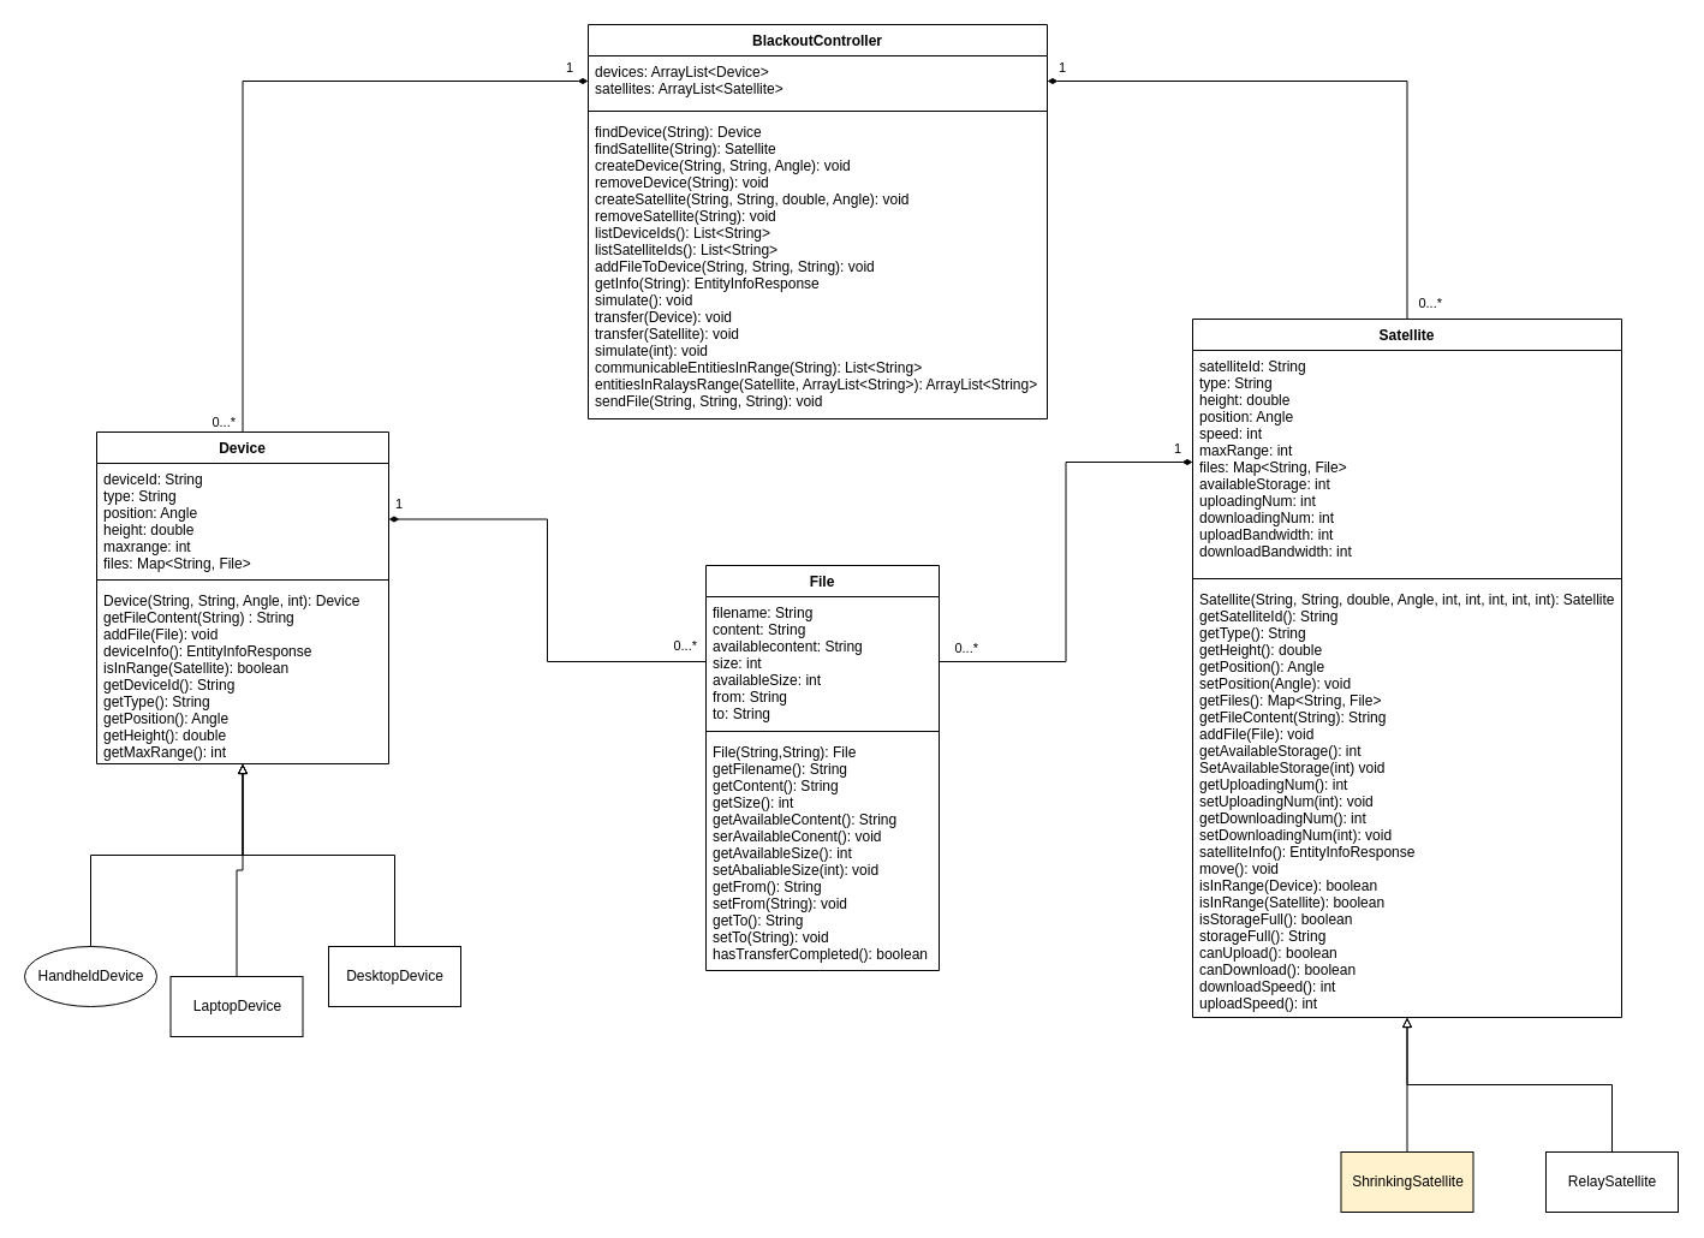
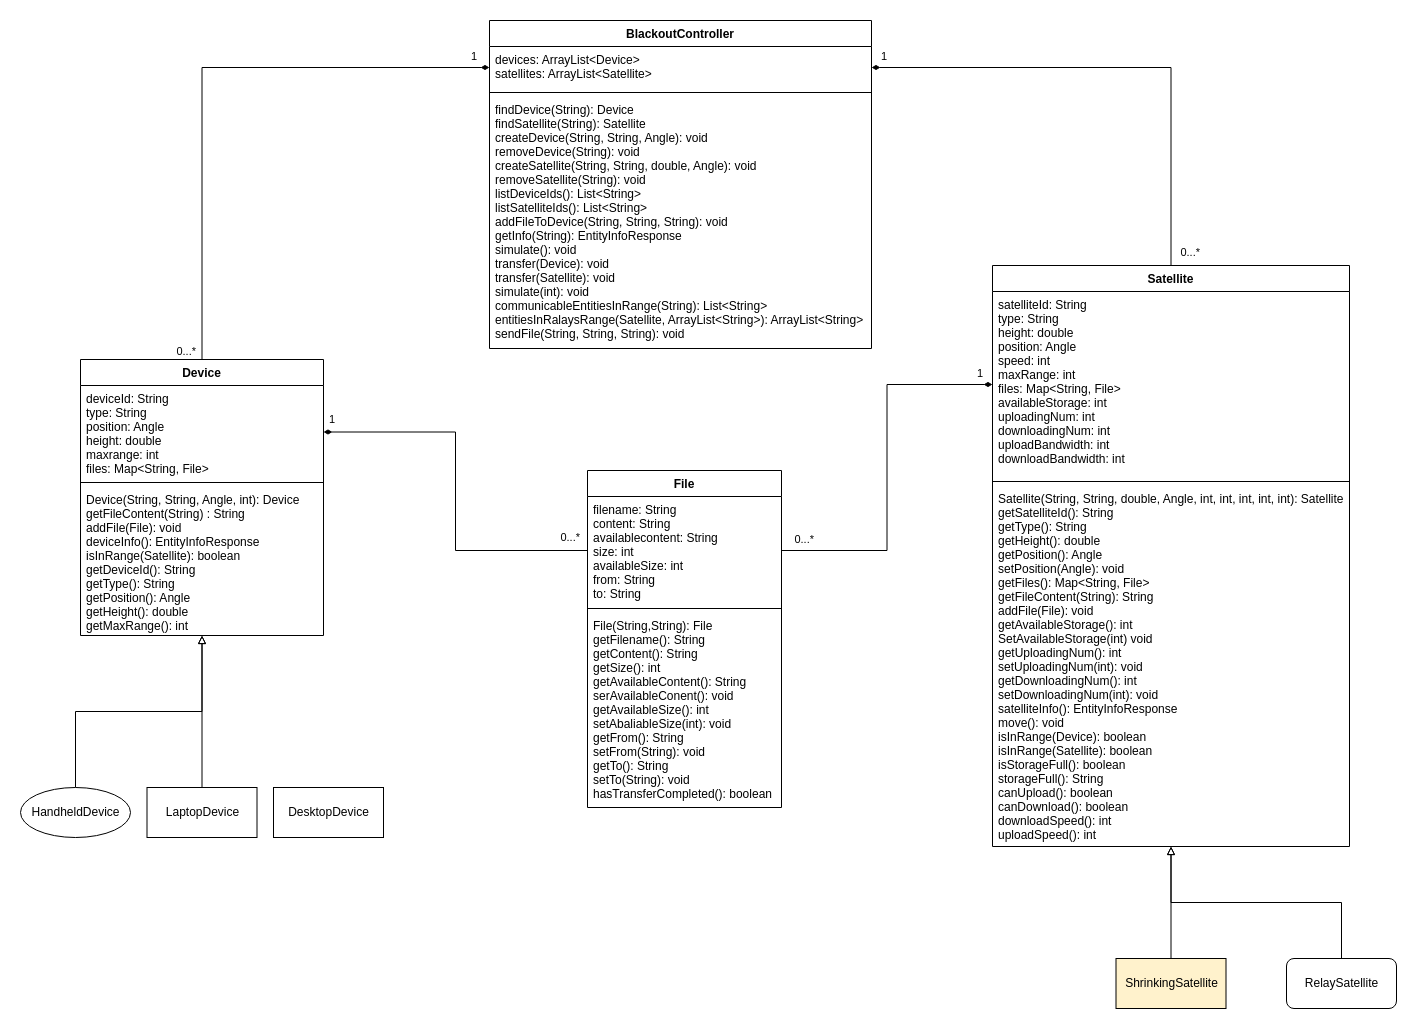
  <mxCell id="0" />
  <mxCell id="1" parent="0" />
  <mxCell id="2" style="edgeStyle=orthogonalEdgeStyle;rounded=0;orthogonalLoop=1;jettySize=auto;html=1;entryX=0;entryY=0.5;entryDx=0;entryDy=0;endArrow=diamondThin;endFill=1;" parent="1" source="3" target="33" edge="1"><mxGeometry relative="1" as="geometry" /></mxCell>
  <mxCell id="3" value="Device" style="swimlane;fontStyle=1;align=center;verticalAlign=top;childLayout=stackLayout;horizontal=1;startSize=26;horizontalStack=0;resizeParent=1;resizeParentMax=0;resizeLast=0;collapsible=1;marginBottom=0;fontColor=none;" parent="1" vertex="1"><mxGeometry x="80" y="359" width="243" height="276" as="geometry"><mxRectangle x="252" y="79" width="66" height="26" as="alternateBounds" /></mxGeometry></mxCell>
  <mxCell id="4" value="deviceId: String&#10;type: String&#10;position: Angle&#10;height: double&#10;maxrange: int&#10;files: Map&lt;String, File&gt;" style="text;strokeColor=none;fillColor=none;align=left;verticalAlign=top;spacingLeft=4;spacingRight=4;overflow=hidden;rotatable=0;points=[[0,0.5],[1,0.5]];portConstraint=eastwest;fontColor=none;" parent="3" vertex="1"><mxGeometry y="26" width="243" height="93" as="geometry" /></mxCell>
  <mxCell id="5" value="" style="line;strokeWidth=1;fillColor=none;align=left;verticalAlign=middle;spacingTop=-1;spacingLeft=3;spacingRight=3;rotatable=0;labelPosition=right;points=[];portConstraint=eastwest;fontColor=none;" parent="3" vertex="1"><mxGeometry y="119" width="243" height="8" as="geometry" /></mxCell>
  <mxCell id="6" value="Device(String, String, Angle, int): Device&#10;getFileContent(String) : String&#10;addFile(File): void&#10;deviceInfo(): EntityInfoResponse&#10;isInRange(Satellite): boolean&#10;getDeviceId(): String&#10;getType(): String&#10;getPosition(): Angle&#10;getHeight(): double&#10;getMaxRange(): int" style="text;strokeColor=none;fillColor=none;align=left;verticalAlign=top;spacingLeft=4;spacingRight=4;overflow=hidden;rotatable=0;points=[[0,0.5],[1,0.5]];portConstraint=eastwest;fontColor=none;" parent="3" vertex="1"><mxGeometry y="127" width="243" height="149" as="geometry" /></mxCell>
  <mxCell id="7" style="edgeStyle=orthogonalEdgeStyle;rounded=0;orthogonalLoop=1;jettySize=auto;html=1;fontColor=none;endArrow=block;endFill=0;entryX=0.5;entryY=1;entryDx=0;entryDy=0;" parent="1" source="8" target="3" edge="1"><mxGeometry relative="1" as="geometry"><mxPoint x="280" y="499" as="targetPoint" /></mxGeometry></mxCell>
  <mxCell id="8" value="HandheldDevice" style="ellipse;html=1;fontColor=none;" parent="1" vertex="1"><mxGeometry x="20" y="787" width="110" height="50" as="geometry" /></mxCell>
  <mxCell id="9" style="edgeStyle=orthogonalEdgeStyle;rounded=0;orthogonalLoop=1;jettySize=auto;html=1;entryX=0.5;entryY=1;entryDx=0;entryDy=0;fontColor=none;endArrow=block;endFill=0;" parent="1" source="10" target="3" edge="1"><mxGeometry relative="1" as="geometry" /></mxCell>
- <mxCell id="10" value="LaptopDevice" style="html=1;fontColor=none;" parent="1" vertex="1"><mxGeometry x="141.5" y="812" width="110" height="50" as="geometry" /></mxCell>
- <mxCell id="11" style="edgeStyle=orthogonalEdgeStyle;rounded=0;orthogonalLoop=1;jettySize=auto;html=1;entryX=0.5;entryY=1;entryDx=0;entryDy=0;fontColor=none;endArrow=block;endFill=0;" parent="1" source="12" target="3" edge="1"><mxGeometry relative="1" as="geometry" /></mxCell>
+ <mxCell id="10" value="LaptopDevice" style="html=1;fontColor=none;" parent="1" vertex="1"><mxGeometry x="146.5" y="787" width="110" height="50" as="geometry" /></mxCell>
  <mxCell id="12" value="DesktopDevice" style="html=1;fontColor=none;" parent="1" vertex="1"><mxGeometry x="273" y="787" width="110" height="50" as="geometry" /></mxCell>
  <mxCell id="13" style="edgeStyle=orthogonalEdgeStyle;rounded=0;orthogonalLoop=1;jettySize=auto;html=1;entryX=1;entryY=0.5;entryDx=0;entryDy=0;endArrow=diamondThin;endFill=1;" parent="1" source="14" target="33" edge="1"><mxGeometry relative="1" as="geometry" /></mxCell>
  <mxCell id="14" value="Satellite" style="swimlane;fontStyle=1;align=center;verticalAlign=top;childLayout=stackLayout;horizontal=1;startSize=26;horizontalStack=0;resizeParent=1;resizeParentMax=0;resizeLast=0;collapsible=1;marginBottom=0;fontColor=none;" parent="1" vertex="1"><mxGeometry x="992" y="265" width="357" height="581" as="geometry"><mxRectangle x="840" y="211" width="73" height="26" as="alternateBounds" /></mxGeometry></mxCell>
  <mxCell id="15" value="satelliteId: String&#10;type: String&#10;height: double&#10;position: Angle&#10;speed: int&#10;maxRange: int&#10;files: Map&lt;String, File&gt;&#10;availableStorage: int&#10;uploadingNum: int&#10;downloadingNum: int&#10;uploadBandwidth: int&#10;downloadBandwidth: int" style="text;strokeColor=none;fillColor=none;align=left;verticalAlign=top;spacingLeft=4;spacingRight=4;overflow=hidden;rotatable=0;points=[[0,0.5],[1,0.5]];portConstraint=eastwest;fontColor=none;" parent="14" vertex="1"><mxGeometry y="26" width="357" height="186" as="geometry" /></mxCell>
  <mxCell id="16" value="" style="line;strokeWidth=1;fillColor=none;align=left;verticalAlign=middle;spacingTop=-1;spacingLeft=3;spacingRight=3;rotatable=0;labelPosition=right;points=[];portConstraint=eastwest;fontColor=none;" parent="14" vertex="1"><mxGeometry y="212" width="357" height="8" as="geometry" /></mxCell>
  <mxCell id="17" value="Satellite(String, String, double, Angle, int, int, int, int, int): Satellite&#10;getSatelliteId(): String&#10;getType(): String&#10;getHeight(): double&#10;getPosition(): Angle&#10;setPosition(Angle): void&#10;getFiles(): Map&lt;String, File&gt;&#10;getFileContent(String): String&#10;addFile(File): void&#10;getAvailableStorage(): int&#10;SetAvailableStorage(int) void&#10;getUploadingNum(): int&#10;setUploadingNum(int): void&#10;getDownloadingNum(): int&#10;setDownloadingNum(int): void&#10;satelliteInfo(): EntityInfoResponse&#10;move(): void&#10;isInRange(Device): boolean&#10;isInRange(Satellite): boolean&#10;isStorageFull(): boolean&#10;storageFull(): String&#10;canUpload(): boolean&#10;canDownload(): boolean&#10;downloadSpeed(): int&#10;uploadSpeed(): int" style="text;strokeColor=none;fillColor=none;align=left;verticalAlign=top;spacingLeft=4;spacingRight=4;overflow=hidden;rotatable=0;points=[[0,0.5],[1,0.5]];portConstraint=eastwest;fontColor=none;" parent="14" vertex="1"><mxGeometry y="220" width="357" height="361" as="geometry" /></mxCell>
  <mxCell id="18" style="edgeStyle=orthogonalEdgeStyle;rounded=0;orthogonalLoop=1;jettySize=auto;html=1;entryX=0.5;entryY=1;entryDx=0;entryDy=0;fontColor=none;endArrow=block;endFill=0;" parent="1" source="19" target="14" edge="1"><mxGeometry relative="1" as="geometry" /></mxCell>
  <mxCell id="19" value="ShrinkingSatellite" style="html=1;fontColor=none;fillColor=#fff2cc;" parent="1" vertex="1"><mxGeometry x="1115.5" y="958" width="110" height="50" as="geometry" /></mxCell>
  <mxCell id="20" style="edgeStyle=orthogonalEdgeStyle;rounded=0;orthogonalLoop=1;jettySize=auto;html=1;entryX=0.5;entryY=1;entryDx=0;entryDy=0;fontColor=none;endArrow=block;endFill=0;" parent="1" source="21" target="14" edge="1"><mxGeometry relative="1" as="geometry" /></mxCell>
- <mxCell id="21" value="RelaySatellite" style="html=1;fontColor=none;" parent="1" vertex="1"><mxGeometry x="1286" y="958" width="110" height="50" as="geometry" /></mxCell>
+ <mxCell id="21" value="RelaySatellite" style="html=1;fontColor=none;rounded=1;" parent="1" vertex="1"><mxGeometry x="1286" y="958" width="110" height="50" as="geometry" /></mxCell>
  <mxCell id="22" value="File" style="swimlane;fontStyle=1;align=center;verticalAlign=top;childLayout=stackLayout;horizontal=1;startSize=26;horizontalStack=0;resizeParent=1;resizeParentMax=0;resizeLast=0;collapsible=1;marginBottom=0;fontColor=none;" parent="1" vertex="1"><mxGeometry x="587" y="470" width="194" height="337" as="geometry" /></mxCell>
  <mxCell id="23" value="filename: String&#10;content: String&#10;availablecontent: String&#10;size: int&#10;availableSize: int&#10;from: String&#10;to: String" style="text;strokeColor=none;fillColor=none;align=left;verticalAlign=top;spacingLeft=4;spacingRight=4;overflow=hidden;rotatable=0;points=[[0,0.5],[1,0.5]];portConstraint=eastwest;fontColor=none;" parent="22" vertex="1"><mxGeometry y="26" width="194" height="108" as="geometry" /></mxCell>
  <mxCell id="24" value="" style="line;strokeWidth=1;fillColor=none;align=left;verticalAlign=middle;spacingTop=-1;spacingLeft=3;spacingRight=3;rotatable=0;labelPosition=right;points=[];portConstraint=eastwest;fontColor=none;" parent="22" vertex="1"><mxGeometry y="134" width="194" height="8" as="geometry" /></mxCell>
  <mxCell id="25" value="File(String,String): File&#10;getFilename(): String&#10;getContent(): String&#10;getSize(): int&#10;getAvailableContent(): String&#10;serAvailableConent(): void&#10;getAvailableSize(): int&#10;setAbaliableSize(int): void&#10;getFrom(): String&#10;setFrom(String): void&#10;getTo(): String&#10;setTo(String): void&#10;hasTransferCompleted(): boolean" style="text;strokeColor=none;fillColor=none;align=left;verticalAlign=top;spacingLeft=4;spacingRight=4;overflow=hidden;rotatable=0;points=[[0,0.5],[1,0.5]];portConstraint=eastwest;fontColor=none;" parent="22" vertex="1"><mxGeometry y="142" width="194" height="195" as="geometry" /></mxCell>
  <mxCell id="26" value="" style="endArrow=diamondThin;html=1;edgeStyle=orthogonalEdgeStyle;rounded=0;fontColor=none;exitX=0;exitY=0.5;exitDx=0;exitDy=0;endFill=1;entryX=1;entryY=0.5;entryDx=0;entryDy=0;" parent="1" source="23" target="4" edge="1"><mxGeometry relative="1" as="geometry"><mxPoint x="715" y="333" as="sourcePoint" /><mxPoint x="432" y="515" as="targetPoint" /></mxGeometry></mxCell>
  <mxCell id="27" value="1" style="edgeLabel;resizable=0;html=1;align=left;verticalAlign=bottom;fontColor=none;" parent="26" connectable="0" vertex="1"><mxGeometry x="-1" relative="1" as="geometry"><mxPoint x="-260" y="-123" as="offset" /></mxGeometry></mxCell>
  <mxCell id="28" value="0...*" style="edgeLabel;resizable=0;html=1;align=right;verticalAlign=bottom;fontColor=none;" parent="26" connectable="0" vertex="1"><mxGeometry x="1" relative="1" as="geometry"><mxPoint x="257" y="113" as="offset" /></mxGeometry></mxCell>
  <mxCell id="29" value="" style="endArrow=diamondThin;html=1;edgeStyle=orthogonalEdgeStyle;rounded=0;fontColor=none;exitX=1;exitY=0.5;exitDx=0;exitDy=0;endFill=1;entryX=0;entryY=0.5;entryDx=0;entryDy=0;" parent="1" source="23" target="15" edge="1"><mxGeometry relative="1" as="geometry"><mxPoint x="622" y="253" as="sourcePoint" /><mxPoint x="923" y="532" as="targetPoint" /></mxGeometry></mxCell>
  <mxCell id="30" value="1" style="edgeLabel;resizable=0;html=1;align=left;verticalAlign=bottom;fontColor=none;" parent="29" connectable="0" vertex="1"><mxGeometry x="-1" relative="1" as="geometry"><mxPoint x="194" y="-169" as="offset" /></mxGeometry></mxCell>
  <mxCell id="31" value="0...*" style="edgeLabel;resizable=0;html=1;align=right;verticalAlign=bottom;fontColor=none;" parent="29" connectable="0" vertex="1"><mxGeometry x="1" relative="1" as="geometry"><mxPoint x="-178" y="163" as="offset" /></mxGeometry></mxCell>
  <mxCell id="32" value="BlackoutController" style="swimlane;fontStyle=1;align=center;verticalAlign=top;childLayout=stackLayout;horizontal=1;startSize=26;horizontalStack=0;resizeParent=1;resizeParentMax=0;resizeLast=0;collapsible=1;marginBottom=0;" parent="1" vertex="1"><mxGeometry x="489" y="20" width="382" height="328" as="geometry" /></mxCell>
  <mxCell id="33" value="devices: ArrayList&lt;Device&gt;&#10;satellites: ArrayList&lt;Satellite&gt;" style="text;strokeColor=none;fillColor=none;align=left;verticalAlign=top;spacingLeft=4;spacingRight=4;overflow=hidden;rotatable=0;points=[[0,0.5],[1,0.5]];portConstraint=eastwest;" parent="32" vertex="1"><mxGeometry y="26" width="382" height="42" as="geometry" /></mxCell>
  <mxCell id="34" value="" style="line;strokeWidth=1;fillColor=none;align=left;verticalAlign=middle;spacingTop=-1;spacingLeft=3;spacingRight=3;rotatable=0;labelPosition=right;points=[];portConstraint=eastwest;" parent="32" vertex="1"><mxGeometry y="68" width="382" height="8" as="geometry" /></mxCell>
  <mxCell id="35" value="findDevice(String): Device&#10;findSatellite(String): Satellite&#10;createDevice(String, String, Angle): void&#10;removeDevice(String): void&#10;createSatellite(String, String, double, Angle): void&#10;removeSatellite(String): void&#10;listDeviceIds(): List&lt;String&gt;&#10;listSatelliteIds(): List&lt;String&gt;&#10;addFileToDevice(String, String, String): void&#10;getInfo(String): EntityInfoResponse&#10;simulate(): void&#10;transfer(Device): void&#10;transfer(Satellite): void&#10;simulate(int): void&#10;communicableEntitiesInRange(String): List&lt;String&gt;&#10;entitiesInRalaysRange(Satellite, ArrayList&lt;String&gt;): ArrayList&lt;String&gt;&#10;sendFile(String, String, String): void" style="text;strokeColor=none;fillColor=none;align=left;verticalAlign=top;spacingLeft=4;spacingRight=4;overflow=hidden;rotatable=0;points=[[0,0.5],[1,0.5]];portConstraint=eastwest;" parent="32" vertex="1"><mxGeometry y="76" width="382" height="252" as="geometry" /></mxCell>
  <mxCell id="36" value="0...*" style="edgeLabel;resizable=0;html=1;align=right;verticalAlign=bottom;fontColor=none;" parent="1" connectable="0" vertex="1"><mxGeometry x="958.003" y="618" as="geometry"><mxPoint x="242" y="-358" as="offset" /></mxGeometry></mxCell>
  <mxCell id="37" value="0...*" style="edgeLabel;resizable=0;html=1;align=right;verticalAlign=bottom;fontColor=none;" parent="1" connectable="0" vertex="1"><mxGeometry x="643.003" y="549" as="geometry"><mxPoint x="-447" y="-190" as="offset" /></mxGeometry></mxCell>
  <mxCell id="38" value="1" style="edgeLabel;resizable=0;html=1;align=left;verticalAlign=bottom;fontColor=none;" parent="1" connectable="0" vertex="1"><mxGeometry x="981" y="398" as="geometry"><mxPoint x="-102" y="-334" as="offset" /></mxGeometry></mxCell>
  <mxCell id="39" value="1" style="edgeLabel;resizable=0;html=1;align=left;verticalAlign=bottom;fontColor=none;" parent="1" connectable="0" vertex="1"><mxGeometry x="1018" y="405" as="geometry"><mxPoint x="-549" y="-341" as="offset" /></mxGeometry></mxCell>
